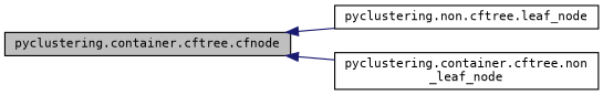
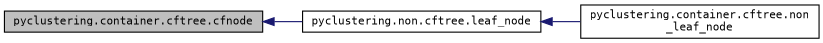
  digraph {
    fontname="DejaVu Sans Mono"
    rankdir=LR
    node [color=black fillcolor=white fontname="DejaVu Sans Mono" fontsize=10 shape=record style=filled]
    edge [color=midnightblue dir=back fontname="DejaVu Sans Mono" fontsize=10 labelfontname=Helvetica labelfontsize=10 style=solid]
    n1 [fillcolor=grey75 fontcolor=black height=0.2 label="pyclustering.container.cftree.cfnode" width=0.4]
    n2 [height=0.2 label="pyclustering.non.cftree.leaf_node" width=0.4]
    n3 [height=0.2 label="pyclustering.container.cftree.non\l_leaf_node" width=0.4]
    n1 -> n2
-   n1 -> n3
+   n2 -> n3
  }
